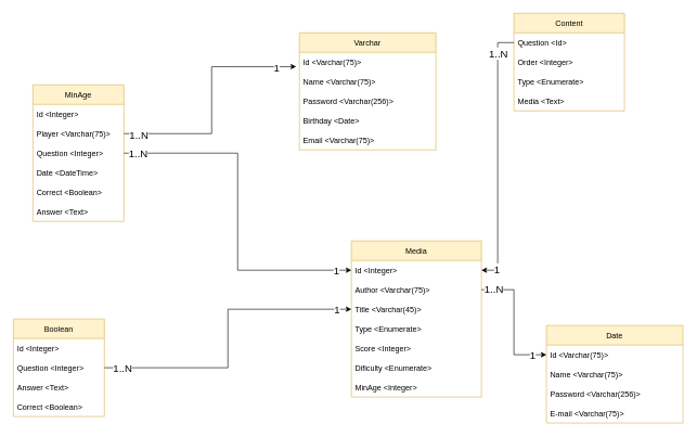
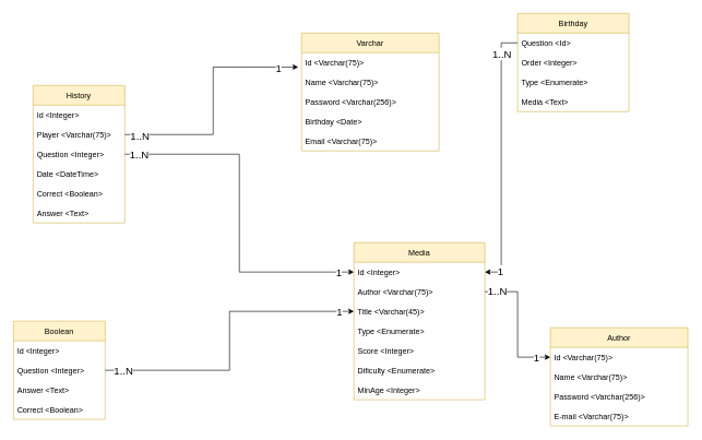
  <mxCell id="0" />
  <mxCell id="1" parent="0" />
  <mxCell id="2" value="Varchar" style="swimlane;fontStyle=0;childLayout=stackLayout;horizontal=1;startSize=30;horizontalStack=0;resizeParent=1;resizeParentMax=0;resizeLast=0;collapsible=1;marginBottom=0;fillColor=#fff2cc;strokeColor=#d6b656;" vertex="1" parent="1"><mxGeometry x="460" y="50" width="210" height="180" as="geometry"><mxRectangle x="120" y="150" width="70" height="30" as="alternateBounds" /></mxGeometry></mxCell>
  <mxCell id="3" value="Id &lt;Varchar(75)&gt;" style="text;strokeColor=none;fillColor=none;align=left;verticalAlign=middle;spacingLeft=4;spacingRight=4;overflow=hidden;points=[[0,0.5],[1,0.5]];portConstraint=eastwest;rotatable=0;" vertex="1" parent="2"><mxGeometry y="30" width="210" height="30" as="geometry" /></mxCell>
  <mxCell id="4" value="Name &lt;Varchar(75)&gt;" style="text;strokeColor=none;fillColor=none;align=left;verticalAlign=middle;spacingLeft=4;spacingRight=4;overflow=hidden;points=[[0,0.5],[1,0.5]];portConstraint=eastwest;rotatable=0;" vertex="1" parent="2"><mxGeometry y="60" width="210" height="30" as="geometry" /></mxCell>
  <mxCell id="5" value="Password &lt;Varchar(256)&gt;" style="text;strokeColor=none;fillColor=none;align=left;verticalAlign=middle;spacingLeft=4;spacingRight=4;overflow=hidden;points=[[0,0.5],[1,0.5]];portConstraint=eastwest;rotatable=0;" vertex="1" parent="2"><mxGeometry y="90" width="210" height="30" as="geometry" /></mxCell>
  <mxCell id="6" value="Birthday &lt;Date&gt;" style="text;strokeColor=none;fillColor=none;align=left;verticalAlign=middle;spacingLeft=4;spacingRight=4;overflow=hidden;points=[[0,0.5],[1,0.5]];portConstraint=eastwest;rotatable=0;" vertex="1" parent="2"><mxGeometry y="120" width="210" height="30" as="geometry" /></mxCell>
  <mxCell id="7" value="Email &lt;Varchar(75)&gt;" style="text;strokeColor=none;fillColor=none;align=left;verticalAlign=middle;spacingLeft=4;spacingRight=4;overflow=hidden;points=[[0,0.5],[1,0.5]];portConstraint=eastwest;rotatable=0;" vertex="1" parent="2"><mxGeometry y="150" width="210" height="30" as="geometry" /></mxCell>
- <mxCell id="8" value="Date" style="swimlane;fontStyle=0;childLayout=stackLayout;horizontal=1;startSize=30;horizontalStack=0;resizeParent=1;resizeParentMax=0;resizeLast=0;collapsible=1;marginBottom=0;fillColor=#fff2cc;strokeColor=#d6b656;" vertex="1" parent="1"><mxGeometry x="840" y="500" width="210" height="150" as="geometry"><mxRectangle x="120" y="150" width="70" height="30" as="alternateBounds" /></mxGeometry></mxCell>
+ <mxCell id="8" value="Author" style="swimlane;fontStyle=0;childLayout=stackLayout;horizontal=1;startSize=30;horizontalStack=0;resizeParent=1;resizeParentMax=0;resizeLast=0;collapsible=1;marginBottom=0;fillColor=#fff2cc;strokeColor=#d6b656;" vertex="1" parent="1"><mxGeometry x="840" y="500" width="210" height="150" as="geometry"><mxRectangle x="120" y="150" width="70" height="30" as="alternateBounds" /></mxGeometry></mxCell>
  <mxCell id="9" value="Id &lt;Varchar(75)&gt;" style="text;strokeColor=none;fillColor=none;align=left;verticalAlign=middle;spacingLeft=4;spacingRight=4;overflow=hidden;points=[[0,0.5],[1,0.5]];portConstraint=eastwest;rotatable=0;" vertex="1" parent="8"><mxGeometry y="30" width="210" height="30" as="geometry" /></mxCell>
  <mxCell id="10" value="Name &lt;Varchar(75)&gt;" style="text;strokeColor=none;fillColor=none;align=left;verticalAlign=middle;spacingLeft=4;spacingRight=4;overflow=hidden;points=[[0,0.5],[1,0.5]];portConstraint=eastwest;rotatable=0;" vertex="1" parent="8"><mxGeometry y="60" width="210" height="30" as="geometry" /></mxCell>
  <mxCell id="11" value="Password &lt;Varchar(256)&gt;" style="text;strokeColor=none;fillColor=none;align=left;verticalAlign=middle;spacingLeft=4;spacingRight=4;overflow=hidden;points=[[0,0.5],[1,0.5]];portConstraint=eastwest;rotatable=0;" vertex="1" parent="8"><mxGeometry y="90" width="210" height="30" as="geometry" /></mxCell>
  <mxCell id="12" value="E-mail &lt;Varchar(75)&gt;" style="text;strokeColor=none;fillColor=none;align=left;verticalAlign=middle;spacingLeft=4;spacingRight=4;overflow=hidden;points=[[0,0.5],[1,0.5]];portConstraint=eastwest;rotatable=0;" vertex="1" parent="8"><mxGeometry y="120" width="210" height="30" as="geometry" /></mxCell>
  <mxCell id="13" value="Media" style="swimlane;fontStyle=0;childLayout=stackLayout;horizontal=1;startSize=30;horizontalStack=0;resizeParent=1;resizeParentMax=0;resizeLast=0;collapsible=1;marginBottom=0;fillColor=#fff2cc;strokeColor=#d6b656;" vertex="1" parent="1"><mxGeometry x="540" y="370" width="200" height="240" as="geometry" /></mxCell>
  <mxCell id="14" value="Id &lt;Integer&gt;" style="text;strokeColor=none;fillColor=none;align=left;verticalAlign=middle;spacingLeft=4;spacingRight=4;overflow=hidden;points=[[0,0.5],[1,0.5]];portConstraint=eastwest;rotatable=0;" vertex="1" parent="13"><mxGeometry y="30" width="200" height="30" as="geometry" /></mxCell>
  <mxCell id="15" value="Author &lt;Varchar(75)&gt;" style="text;strokeColor=none;fillColor=none;align=left;verticalAlign=middle;spacingLeft=4;spacingRight=4;overflow=hidden;points=[[0,0.5],[1,0.5]];portConstraint=eastwest;rotatable=0;" vertex="1" parent="13"><mxGeometry y="60" width="200" height="30" as="geometry" /></mxCell>
  <mxCell id="16" value="Title &lt;Varchar(45)&gt;" style="text;strokeColor=none;fillColor=none;align=left;verticalAlign=middle;spacingLeft=4;spacingRight=4;overflow=hidden;points=[[0,0.5],[1,0.5]];portConstraint=eastwest;rotatable=0;" vertex="1" parent="13"><mxGeometry y="90" width="200" height="30" as="geometry" /></mxCell>
  <mxCell id="17" value="Type &lt;Enumerate&gt;" style="text;strokeColor=none;fillColor=none;align=left;verticalAlign=middle;spacingLeft=4;spacingRight=4;overflow=hidden;points=[[0,0.5],[1,0.5]];portConstraint=eastwest;rotatable=0;" vertex="1" parent="13"><mxGeometry y="120" width="200" height="30" as="geometry" /></mxCell>
  <mxCell id="18" value="Score &lt;Integer&gt;" style="text;strokeColor=none;fillColor=none;align=left;verticalAlign=middle;spacingLeft=4;spacingRight=4;overflow=hidden;points=[[0,0.5],[1,0.5]];portConstraint=eastwest;rotatable=0;" vertex="1" parent="13"><mxGeometry y="150" width="200" height="30" as="geometry" /></mxCell>
  <mxCell id="19" value="Dificulty &lt;Enumerate&gt;" style="text;strokeColor=none;fillColor=none;align=left;verticalAlign=middle;spacingLeft=4;spacingRight=4;overflow=hidden;points=[[0,0.5],[1,0.5]];portConstraint=eastwest;rotatable=0;" vertex="1" parent="13"><mxGeometry y="180" width="200" height="30" as="geometry" /></mxCell>
  <mxCell id="20" value="MinAge &lt;Integer&gt;" style="text;strokeColor=none;fillColor=none;align=left;verticalAlign=middle;spacingLeft=4;spacingRight=4;overflow=hidden;points=[[0,0.5],[1,0.5]];portConstraint=eastwest;rotatable=0;" vertex="1" parent="13"><mxGeometry y="210" width="200" height="30" as="geometry" /></mxCell>
  <mxCell id="21" value="Boolean" style="swimlane;fontStyle=0;childLayout=stackLayout;horizontal=1;startSize=30;horizontalStack=0;resizeParent=1;resizeParentMax=0;resizeLast=0;collapsible=1;marginBottom=0;fillColor=#fff2cc;strokeColor=#d6b656;" vertex="1" parent="1"><mxGeometry x="20" y="490" width="140" height="150" as="geometry" /></mxCell>
  <mxCell id="22" value="Id &lt;Integer&gt;" style="text;strokeColor=none;fillColor=none;align=left;verticalAlign=middle;spacingLeft=4;spacingRight=4;overflow=hidden;points=[[0,0.5],[1,0.5]];portConstraint=eastwest;rotatable=0;" vertex="1" parent="21"><mxGeometry y="30" width="140" height="30" as="geometry" /></mxCell>
  <mxCell id="23" value="Question &lt;Integer&gt;" style="text;strokeColor=none;fillColor=none;align=left;verticalAlign=middle;spacingLeft=4;spacingRight=4;overflow=hidden;points=[[0,0.5],[1,0.5]];portConstraint=eastwest;rotatable=0;" vertex="1" parent="21"><mxGeometry y="60" width="140" height="30" as="geometry" /></mxCell>
  <mxCell id="24" value="Answer &lt;Text&gt;" style="text;strokeColor=none;fillColor=none;align=left;verticalAlign=middle;spacingLeft=4;spacingRight=4;overflow=hidden;points=[[0,0.5],[1,0.5]];portConstraint=eastwest;rotatable=0;" vertex="1" parent="21"><mxGeometry y="90" width="140" height="30" as="geometry" /></mxCell>
  <mxCell id="25" value="Correct &lt;Boolean&gt;" style="text;strokeColor=none;fillColor=none;align=left;verticalAlign=middle;spacingLeft=4;spacingRight=4;overflow=hidden;points=[[0,0.5],[1,0.5]];portConstraint=eastwest;rotatable=0;" vertex="1" parent="21"><mxGeometry y="120" width="140" height="30" as="geometry" /></mxCell>
- <mxCell id="26" value="Content" style="swimlane;fontStyle=0;childLayout=stackLayout;horizontal=1;startSize=30;horizontalStack=0;resizeParent=1;resizeParentMax=0;resizeLast=0;collapsible=1;marginBottom=0;fillColor=#fff2cc;strokeColor=#d6b656;" vertex="1" parent="1"><mxGeometry x="790" y="20" width="170" height="150" as="geometry" /></mxCell>
+ <mxCell id="26" value="Birthday" style="swimlane;fontStyle=0;childLayout=stackLayout;horizontal=1;startSize=30;horizontalStack=0;resizeParent=1;resizeParentMax=0;resizeLast=0;collapsible=1;marginBottom=0;fillColor=#fff2cc;strokeColor=#d6b656;" vertex="1" parent="1"><mxGeometry x="790" y="20" width="170" height="150" as="geometry" /></mxCell>
  <mxCell id="27" value="Question &lt;Id&gt;" style="text;strokeColor=none;fillColor=none;align=left;verticalAlign=middle;spacingLeft=4;spacingRight=4;overflow=hidden;points=[[0,0.5],[1,0.5]];portConstraint=eastwest;rotatable=0;" vertex="1" parent="26"><mxGeometry y="30" width="170" height="30" as="geometry" /></mxCell>
  <mxCell id="28" value="Order &lt;Integer&gt;" style="text;strokeColor=none;fillColor=none;align=left;verticalAlign=middle;spacingLeft=4;spacingRight=4;overflow=hidden;points=[[0,0.5],[1,0.5]];portConstraint=eastwest;rotatable=0;" vertex="1" parent="26"><mxGeometry y="60" width="170" height="30" as="geometry" /></mxCell>
  <mxCell id="29" value="Type &lt;Enumerate&gt;" style="text;strokeColor=none;fillColor=none;align=left;verticalAlign=middle;spacingLeft=4;spacingRight=4;overflow=hidden;points=[[0,0.5],[1,0.5]];portConstraint=eastwest;rotatable=0;" vertex="1" parent="26"><mxGeometry y="90" width="170" height="30" as="geometry" /></mxCell>
  <mxCell id="30" value="Media &lt;Text&gt;" style="text;strokeColor=none;fillColor=none;align=left;verticalAlign=middle;spacingLeft=4;spacingRight=4;overflow=hidden;points=[[0,0.5],[1,0.5]];portConstraint=eastwest;rotatable=0;" vertex="1" parent="26"><mxGeometry y="120" width="170" height="30" as="geometry" /></mxCell>
  <mxCell id="31" style="edgeStyle=orthogonalEdgeStyle;rounded=0;orthogonalLoop=1;jettySize=auto;html=1;" edge="1" parent="1" source="27" target="14"><mxGeometry relative="1" as="geometry" /></mxCell>
  <mxCell id="32" value="1" style="edgeLabel;html=1;align=center;verticalAlign=middle;resizable=0;points=[];fontSize=16;" connectable="0" vertex="1" parent="31"><mxGeometry x="0.89" y="3" relative="1" as="geometry"><mxPoint x="1" y="-5" as="offset" /></mxGeometry></mxCell>
  <mxCell id="33" value="1..N" style="edgeLabel;html=1;align=center;verticalAlign=middle;resizable=0;points=[];fontSize=16;" connectable="0" vertex="1" parent="31"><mxGeometry x="-0.795" relative="1" as="geometry"><mxPoint as="offset" /></mxGeometry></mxCell>
  <mxCell id="34" style="edgeStyle=orthogonalEdgeStyle;rounded=0;orthogonalLoop=1;jettySize=auto;html=1;entryX=0;entryY=0.5;entryDx=0;entryDy=0;" edge="1" parent="1" source="15" target="9"><mxGeometry relative="1" as="geometry" /></mxCell>
  <mxCell id="35" value="1..N" style="edgeLabel;html=1;align=center;verticalAlign=middle;resizable=0;points=[];fontSize=16;" connectable="0" vertex="1" parent="34"><mxGeometry x="-0.86" y="-2" relative="1" as="geometry"><mxPoint x="4" y="-3" as="offset" /></mxGeometry></mxCell>
  <mxCell id="36" value="1" style="edgeLabel;html=1;align=center;verticalAlign=middle;resizable=0;points=[];fontSize=16;" connectable="0" vertex="1" parent="34"><mxGeometry x="0.55" y="-4" relative="1" as="geometry"><mxPoint x="23" y="-4" as="offset" /></mxGeometry></mxCell>
- <mxCell id="37" value="MinAge" style="swimlane;fontStyle=0;childLayout=stackLayout;horizontal=1;startSize=30;horizontalStack=0;resizeParent=1;resizeParentMax=0;resizeLast=0;collapsible=1;marginBottom=0;fillColor=#fff2cc;strokeColor=#d6b656;" vertex="1" parent="1"><mxGeometry x="50" y="130" width="140" height="210" as="geometry" /></mxCell>
+ <mxCell id="37" value="History" style="swimlane;fontStyle=0;childLayout=stackLayout;horizontal=1;startSize=30;horizontalStack=0;resizeParent=1;resizeParentMax=0;resizeLast=0;collapsible=1;marginBottom=0;fillColor=#fff2cc;strokeColor=#d6b656;" vertex="1" parent="1"><mxGeometry x="50" y="130" width="140" height="210" as="geometry" /></mxCell>
  <mxCell id="38" value="Id &lt;Integer&gt;" style="text;strokeColor=none;fillColor=none;align=left;verticalAlign=middle;spacingLeft=4;spacingRight=4;overflow=hidden;points=[[0,0.5],[1,0.5]];portConstraint=eastwest;rotatable=0;" vertex="1" parent="37"><mxGeometry y="30" width="140" height="30" as="geometry" /></mxCell>
  <mxCell id="39" value="Player &lt;Varchar(75)&gt;" style="text;strokeColor=none;fillColor=none;align=left;verticalAlign=middle;spacingLeft=4;spacingRight=4;overflow=hidden;points=[[0,0.5],[1,0.5]];portConstraint=eastwest;rotatable=0;" vertex="1" parent="37"><mxGeometry y="60" width="140" height="30" as="geometry" /></mxCell>
  <mxCell id="40" value="Question &lt;Integer&gt;" style="text;strokeColor=none;fillColor=none;align=left;verticalAlign=middle;spacingLeft=4;spacingRight=4;overflow=hidden;points=[[0,0.5],[1,0.5]];portConstraint=eastwest;rotatable=0;" vertex="1" parent="37"><mxGeometry y="90" width="140" height="30" as="geometry" /></mxCell>
  <mxCell id="41" value="Date &lt;DateTime&gt;" style="text;strokeColor=none;fillColor=none;align=left;verticalAlign=middle;spacingLeft=4;spacingRight=4;overflow=hidden;points=[[0,0.5],[1,0.5]];portConstraint=eastwest;rotatable=0;" vertex="1" parent="37"><mxGeometry y="120" width="140" height="30" as="geometry" /></mxCell>
  <mxCell id="42" value="Correct &lt;Boolean&gt;" style="text;strokeColor=none;fillColor=none;align=left;verticalAlign=middle;spacingLeft=4;spacingRight=4;overflow=hidden;points=[[0,0.5],[1,0.5]];portConstraint=eastwest;rotatable=0;" vertex="1" parent="37"><mxGeometry y="150" width="140" height="30" as="geometry" /></mxCell>
  <mxCell id="43" value="Answer &lt;Text&gt;" style="text;strokeColor=none;fillColor=none;align=left;verticalAlign=middle;spacingLeft=4;spacingRight=4;overflow=hidden;points=[[0,0.5],[1,0.5]];portConstraint=eastwest;rotatable=0;" vertex="1" parent="37"><mxGeometry y="180" width="140" height="30" as="geometry" /></mxCell>
  <mxCell id="44" style="edgeStyle=orthogonalEdgeStyle;rounded=0;orthogonalLoop=1;jettySize=auto;html=1;entryX=-0.024;entryY=0.733;entryDx=0;entryDy=0;entryPerimeter=0;" edge="1" parent="1" source="39" target="3"><mxGeometry relative="1" as="geometry" /></mxCell>
  <mxCell id="45" value="1" style="edgeLabel;html=1;align=center;verticalAlign=middle;resizable=0;points=[];fontSize=16;" connectable="0" vertex="1" parent="44"><mxGeometry x="0.832" y="-2" relative="1" as="geometry"><mxPoint as="offset" /></mxGeometry></mxCell>
  <mxCell id="46" value="1..N" style="edgeLabel;html=1;align=center;verticalAlign=middle;resizable=0;points=[];fontSize=16;" connectable="0" vertex="1" parent="44"><mxGeometry x="-0.935" y="-1" relative="1" as="geometry"><mxPoint x="10" as="offset" /></mxGeometry></mxCell>
  <mxCell id="47" style="edgeStyle=orthogonalEdgeStyle;rounded=0;orthogonalLoop=1;jettySize=auto;html=1;entryX=0;entryY=0.5;entryDx=0;entryDy=0;" edge="1" parent="1" source="40" target="14"><mxGeometry relative="1" as="geometry" /></mxCell>
  <mxCell id="48" value="1" style="edgeLabel;html=1;align=center;verticalAlign=middle;resizable=0;points=[];fontSize=16;" connectable="0" vertex="1" parent="47"><mxGeometry x="0.913" y="-2" relative="1" as="geometry"><mxPoint x="-1" y="-2" as="offset" /></mxGeometry></mxCell>
  <mxCell id="49" value="1..N" style="edgeLabel;html=1;align=center;verticalAlign=middle;resizable=0;points=[];fontSize=16;" connectable="0" vertex="1" parent="47"><mxGeometry x="-0.928" relative="1" as="geometry"><mxPoint x="2" as="offset" /></mxGeometry></mxCell>
  <mxCell id="50" style="edgeStyle=orthogonalEdgeStyle;rounded=0;orthogonalLoop=1;jettySize=auto;html=1;entryX=0;entryY=0.5;entryDx=0;entryDy=0;" edge="1" parent="1" source="23" target="16"><mxGeometry relative="1" as="geometry"><mxPoint x="450" y="470" as="targetPoint" /></mxGeometry></mxCell>
  <mxCell id="51" value="&lt;font style=&quot;font-size: 16px&quot;&gt;1..N&lt;/font&gt;" style="edgeLabel;html=1;align=center;verticalAlign=middle;resizable=0;points=[];" connectable="0" vertex="1" parent="50"><mxGeometry x="-0.883" relative="1" as="geometry"><mxPoint as="offset" /></mxGeometry></mxCell>
  <mxCell id="52" value="1" style="edgeLabel;html=1;align=center;verticalAlign=middle;resizable=0;points=[];fontSize=16;" connectable="0" vertex="1" parent="50"><mxGeometry x="0.914" y="-2" relative="1" as="geometry"><mxPoint x="-3" y="-2" as="offset" /></mxGeometry></mxCell>
